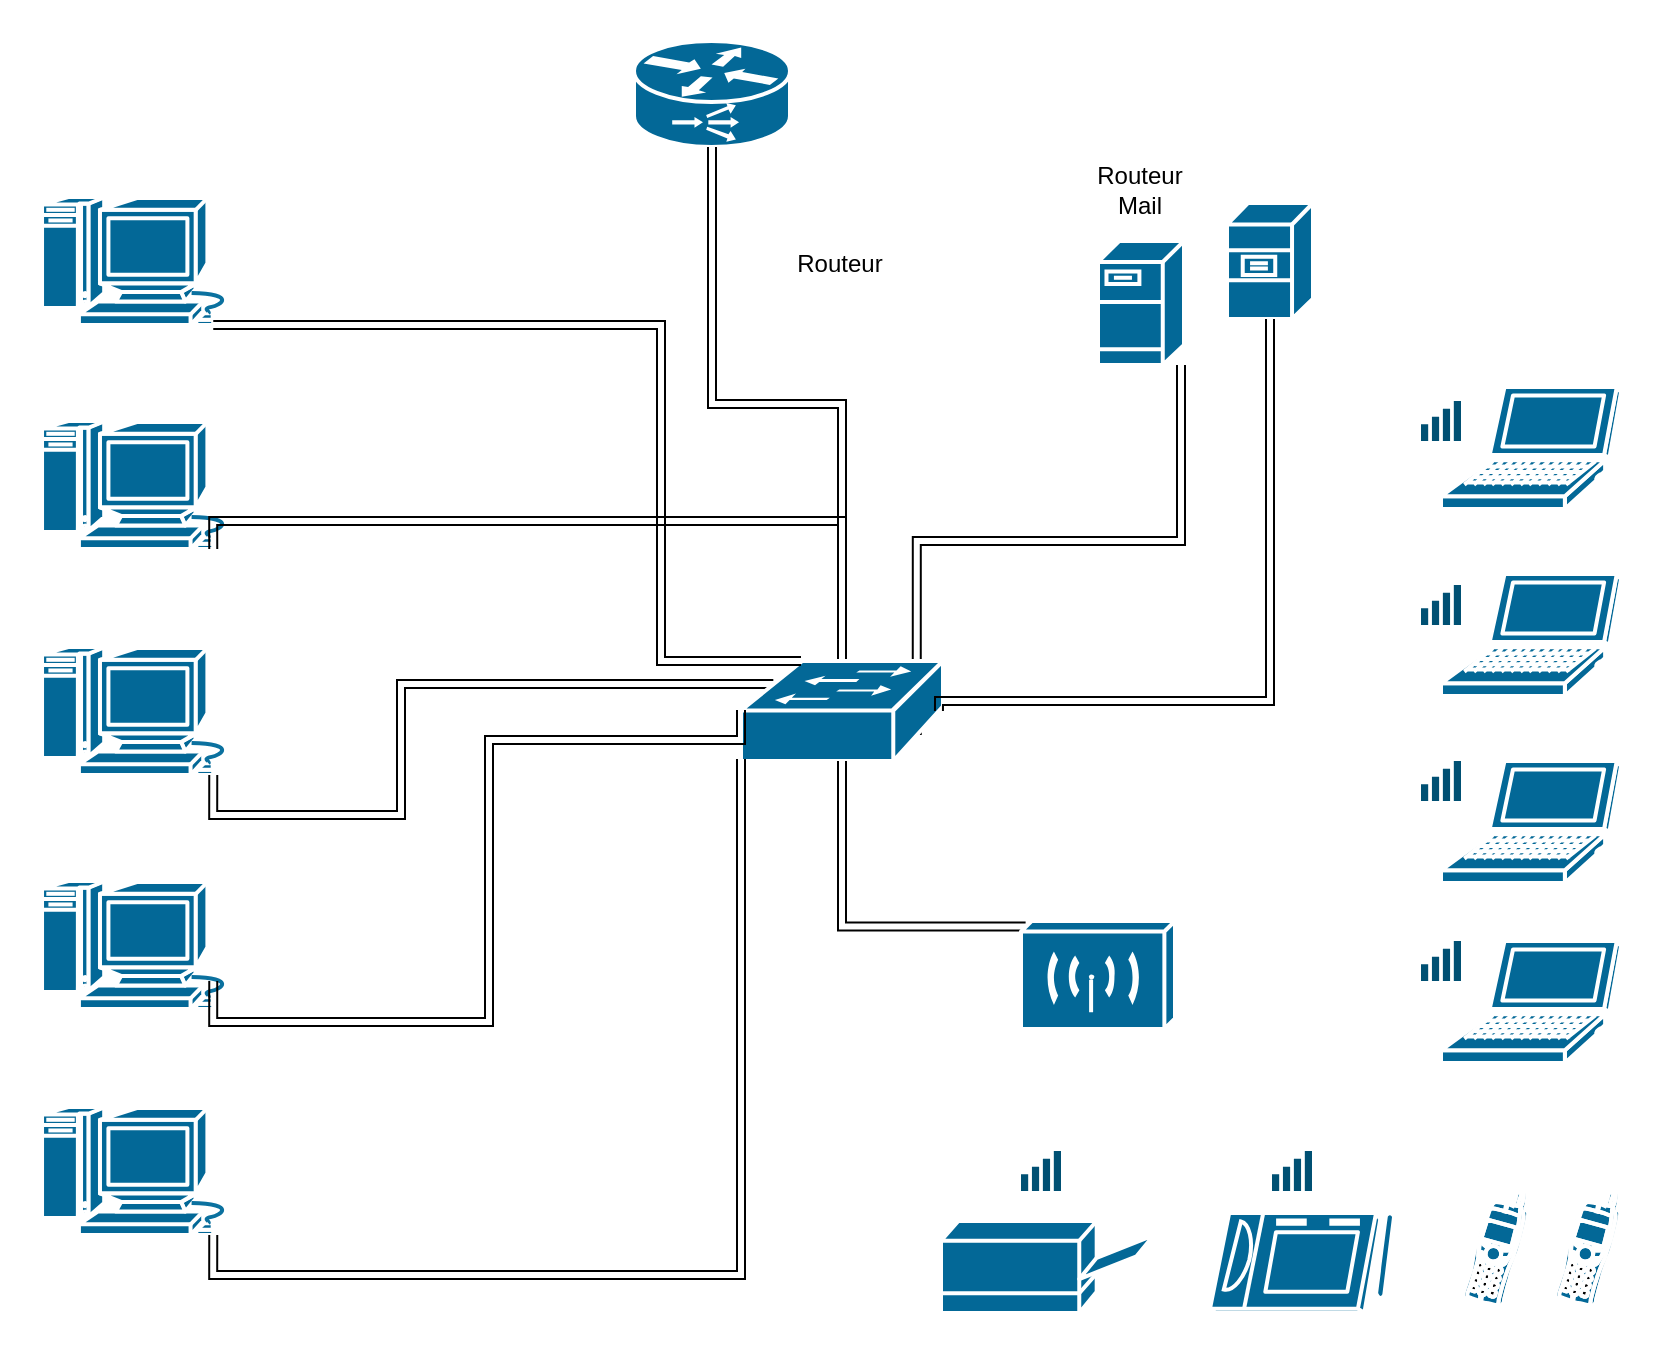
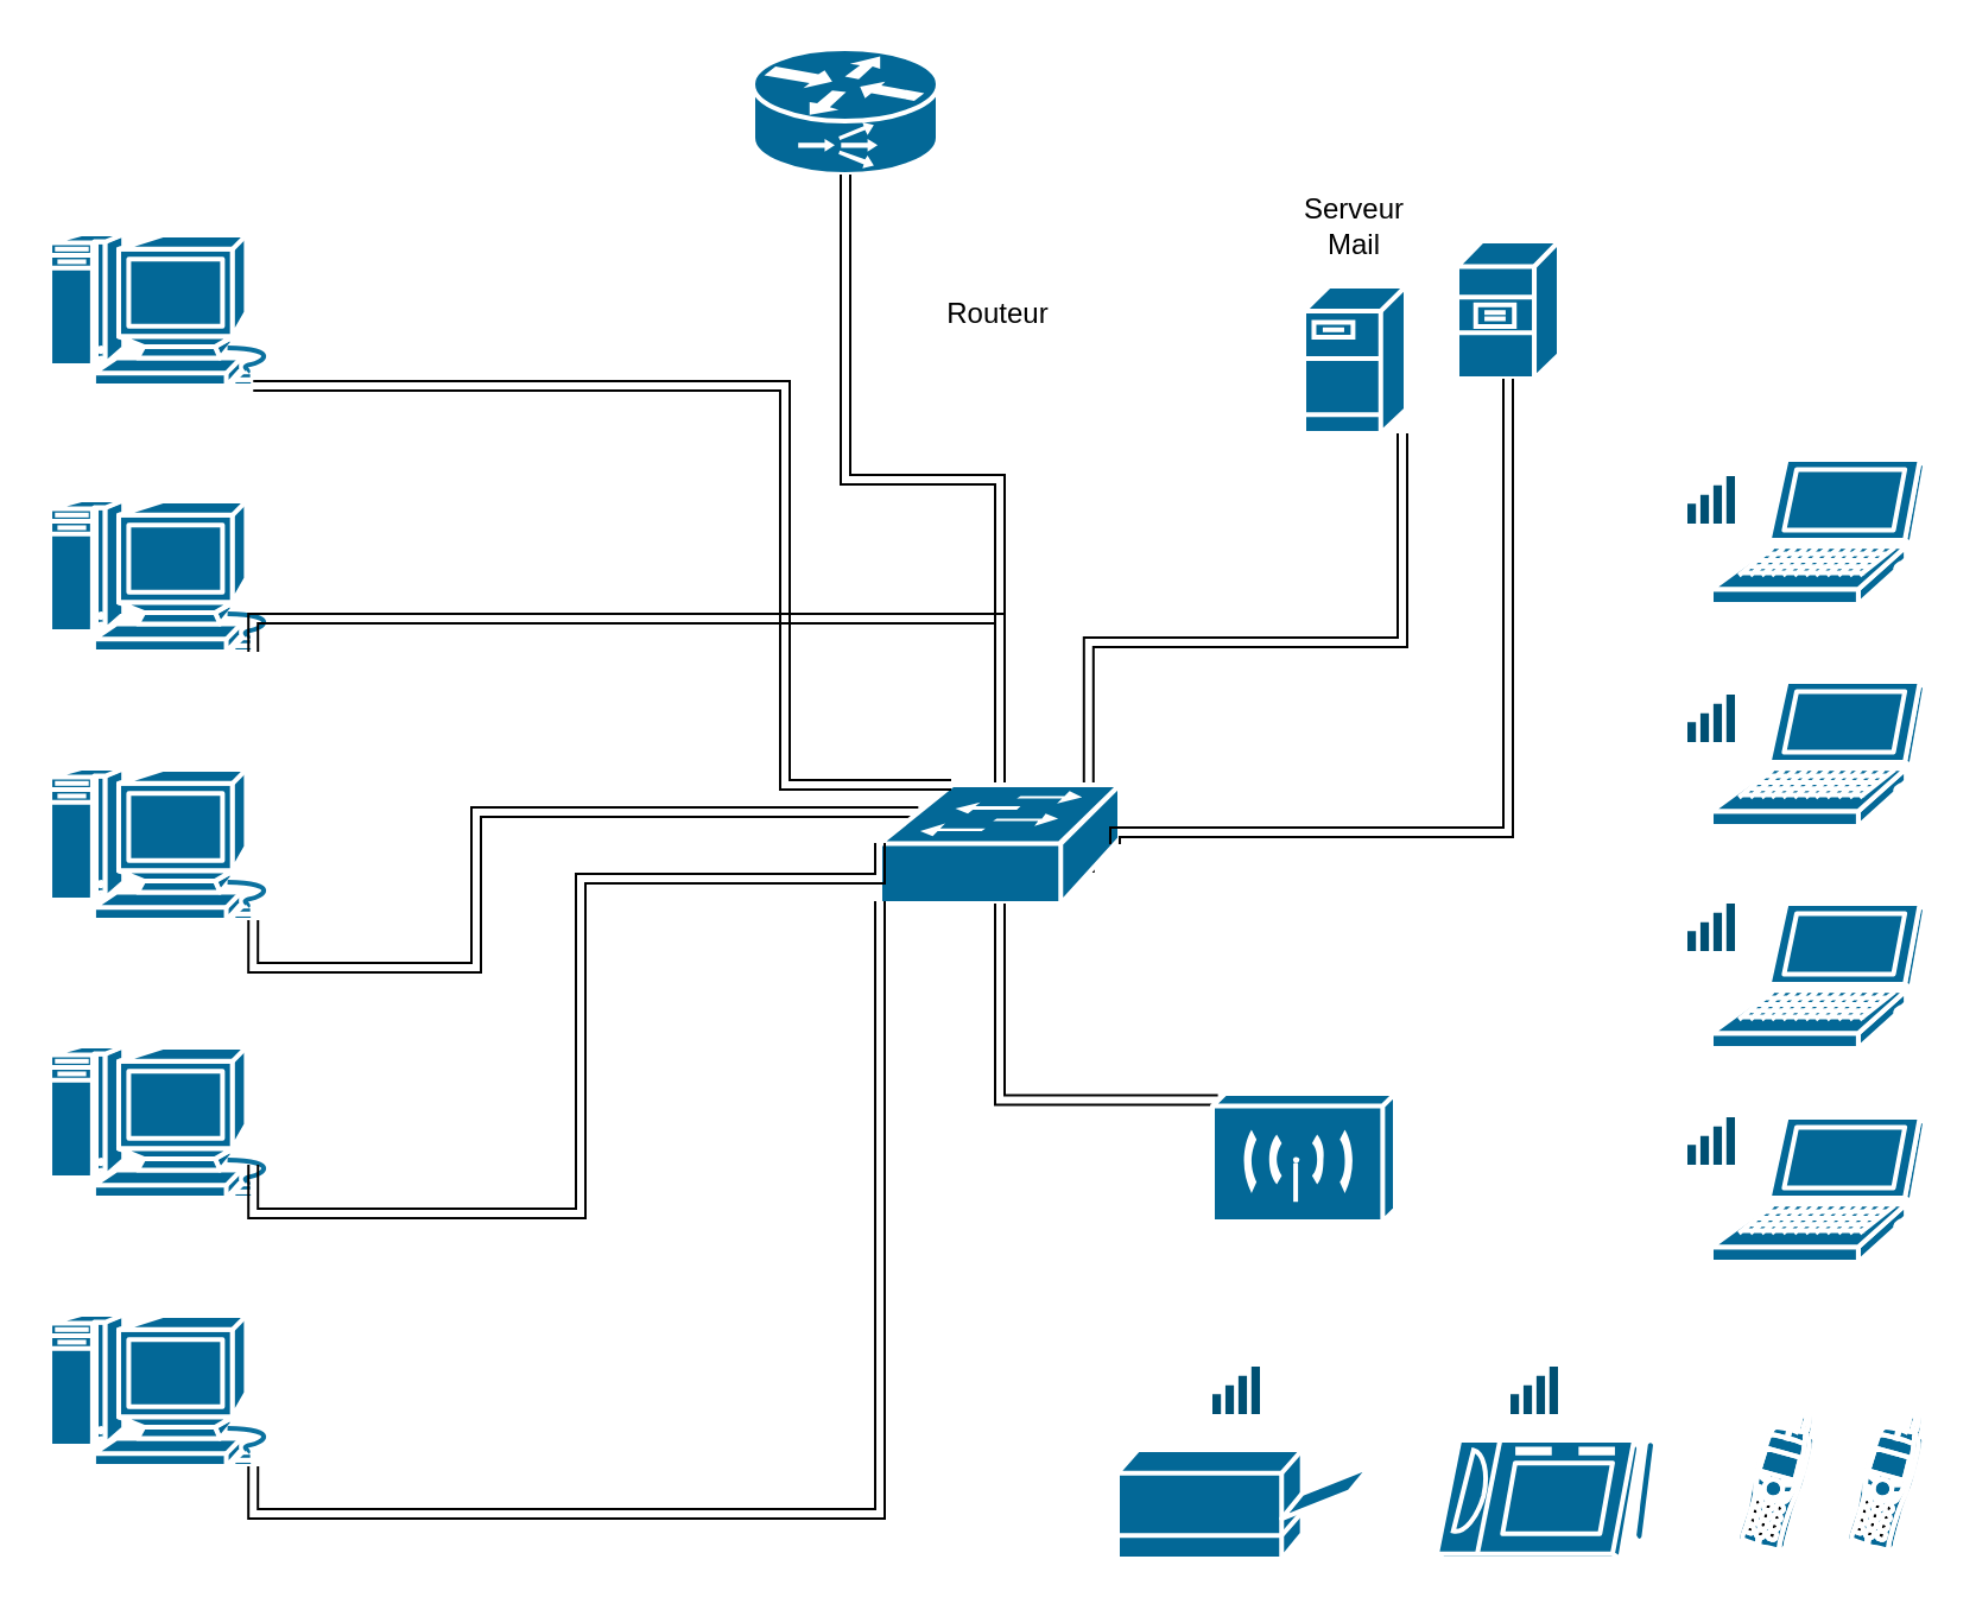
  <mxCell id="0" />
  <mxCell id="1" parent="0" />
  <mxCell id="2" value="" style="shape=mxgraph.cisco.computers_and_peripherals.laptop;sketch=0;html=1;pointerEvents=1;dashed=0;fillColor=#036897;strokeColor=#ffffff;strokeWidth=2;verticalLabelPosition=bottom;verticalAlign=top;align=center;outlineConnect=0;" vertex="1" parent="1"><mxGeometry x="720" y="286.5" width="90" height="61" as="geometry" /></mxCell>
  <mxCell id="3" value="" style="shape=mxgraph.cisco.computers_and_peripherals.laptop;sketch=0;html=1;pointerEvents=1;dashed=0;fillColor=#036897;strokeColor=#ffffff;strokeWidth=2;verticalLabelPosition=bottom;verticalAlign=top;align=center;outlineConnect=0;" vertex="1" parent="1"><mxGeometry x="720" y="380" width="90" height="61" as="geometry" /></mxCell>
  <mxCell id="4" value="" style="shape=mxgraph.cisco.computers_and_peripherals.laptop;sketch=0;html=1;pointerEvents=1;dashed=0;fillColor=#036897;strokeColor=#ffffff;strokeWidth=2;verticalLabelPosition=bottom;verticalAlign=top;align=center;outlineConnect=0;" vertex="1" parent="1"><mxGeometry x="720" y="470" width="90" height="61" as="geometry" /></mxCell>
  <mxCell id="5" value="" style="shape=mxgraph.cisco.computers_and_peripherals.laptop;sketch=0;html=1;pointerEvents=1;dashed=0;fillColor=#036897;strokeColor=#ffffff;strokeWidth=2;verticalLabelPosition=bottom;verticalAlign=top;align=center;outlineConnect=0;" vertex="1" parent="1"><mxGeometry x="720" y="193" width="90" height="61" as="geometry" /></mxCell>
  <mxCell id="6" value="" style="shape=mxgraph.cisco.computers_and_peripherals.printer;sketch=0;html=1;pointerEvents=1;dashed=0;fillColor=#036897;strokeColor=#ffffff;strokeWidth=2;verticalLabelPosition=bottom;verticalAlign=top;align=center;outlineConnect=0;" vertex="1" parent="1"><mxGeometry x="470" y="610" width="106.5" height="46" as="geometry" /></mxCell>
  <mxCell id="7" value="" style="shape=mxgraph.cisco.computers_and_peripherals.macintosh;sketch=0;html=1;pointerEvents=1;dashed=0;fillColor=#036897;strokeColor=#ffffff;strokeWidth=2;verticalLabelPosition=bottom;verticalAlign=top;align=center;outlineConnect=0;" vertex="1" parent="1"><mxGeometry x="20" y="553" width="99" height="64" as="geometry" /></mxCell>
  <mxCell id="8" value="" style="shape=mxgraph.cisco.computers_and_peripherals.macintosh;sketch=0;html=1;pointerEvents=1;dashed=0;fillColor=#036897;strokeColor=#ffffff;strokeWidth=2;verticalLabelPosition=bottom;verticalAlign=top;align=center;outlineConnect=0;" vertex="1" parent="1"><mxGeometry x="20" y="440" width="99" height="64" as="geometry" /></mxCell>
  <mxCell id="9" value="" style="shape=mxgraph.cisco.computers_and_peripherals.macintosh;sketch=0;html=1;pointerEvents=1;dashed=0;fillColor=#036897;strokeColor=#ffffff;strokeWidth=2;verticalLabelPosition=bottom;verticalAlign=top;align=center;outlineConnect=0;" vertex="1" parent="1"><mxGeometry x="20" y="323" width="99" height="64" as="geometry" /></mxCell>
  <mxCell id="10" value="" style="shape=mxgraph.cisco.computers_and_peripherals.macintosh;sketch=0;html=1;pointerEvents=1;dashed=0;fillColor=#036897;strokeColor=#ffffff;strokeWidth=2;verticalLabelPosition=bottom;verticalAlign=top;align=center;outlineConnect=0;" vertex="1" parent="1"><mxGeometry x="20" y="210" width="99" height="64" as="geometry" /></mxCell>
  <mxCell id="11" value="" style="shape=mxgraph.cisco.computers_and_peripherals.macintosh;sketch=0;html=1;pointerEvents=1;dashed=0;fillColor=#036897;strokeColor=#ffffff;strokeWidth=2;verticalLabelPosition=bottom;verticalAlign=top;align=center;outlineConnect=0;" vertex="1" parent="1"><mxGeometry x="20" y="98" width="99" height="64" as="geometry" /></mxCell>
  <mxCell id="12" value="" style="shape=mxgraph.cisco.computers_and_peripherals.tablet;sketch=0;html=1;pointerEvents=1;dashed=0;fillColor=#036897;strokeColor=#ffffff;strokeWidth=2;verticalLabelPosition=bottom;verticalAlign=top;align=center;outlineConnect=0;" vertex="1" parent="1"><mxGeometry x="604.5" y="606" width="91" height="50" as="geometry" /></mxCell>
  <mxCell id="13" value="" style="points=[[0,0.58,0],[0.09,0.58,0],[0.36,0.39,0],[0.64,0.195,0],[0.91,0,0],[1,0,0],[1,0.25,0],[1,0.5,0],[1,0.75,0],[1,1,0],[0,1,0],[0.09,1,0],[0.36,1,0],[0.64,1,0],[0.91,1,0],[0,0.79,0]];verticalLabelPosition=bottom;sketch=0;html=1;verticalAlign=top;aspect=fixed;align=center;pointerEvents=1;shape=mxgraph.cisco19.wifi_indicator;fillColor=#005073;strokeColor=none;" vertex="1" parent="1"><mxGeometry x="710" y="200" width="20" height="20" as="geometry" /></mxCell>
  <mxCell id="14" value="" style="points=[[0,0.58,0],[0.09,0.58,0],[0.36,0.39,0],[0.64,0.195,0],[0.91,0,0],[1,0,0],[1,0.25,0],[1,0.5,0],[1,0.75,0],[1,1,0],[0,1,0],[0.09,1,0],[0.36,1,0],[0.64,1,0],[0.91,1,0],[0,0.79,0]];verticalLabelPosition=bottom;sketch=0;html=1;verticalAlign=top;aspect=fixed;align=center;pointerEvents=1;shape=mxgraph.cisco19.wifi_indicator;fillColor=#005073;strokeColor=none;" vertex="1" parent="1"><mxGeometry x="710" y="292" width="20" height="20" as="geometry" /></mxCell>
  <mxCell id="15" value="" style="points=[[0,0.58,0],[0.09,0.58,0],[0.36,0.39,0],[0.64,0.195,0],[0.91,0,0],[1,0,0],[1,0.25,0],[1,0.5,0],[1,0.75,0],[1,1,0],[0,1,0],[0.09,1,0],[0.36,1,0],[0.64,1,0],[0.91,1,0],[0,0.79,0]];verticalLabelPosition=bottom;sketch=0;html=1;verticalAlign=top;aspect=fixed;align=center;pointerEvents=1;shape=mxgraph.cisco19.wifi_indicator;fillColor=#005073;strokeColor=none;" vertex="1" parent="1"><mxGeometry x="710" y="380" width="20" height="20" as="geometry" /></mxCell>
  <mxCell id="16" value="" style="points=[[0,0.58,0],[0.09,0.58,0],[0.36,0.39,0],[0.64,0.195,0],[0.91,0,0],[1,0,0],[1,0.25,0],[1,0.5,0],[1,0.75,0],[1,1,0],[0,1,0],[0.09,1,0],[0.36,1,0],[0.64,1,0],[0.91,1,0],[0,0.79,0]];verticalLabelPosition=bottom;sketch=0;html=1;verticalAlign=top;aspect=fixed;align=center;pointerEvents=1;shape=mxgraph.cisco19.wifi_indicator;fillColor=#005073;strokeColor=none;" vertex="1" parent="1"><mxGeometry x="710" y="470" width="20" height="20" as="geometry" /></mxCell>
  <mxCell id="17" value="" style="points=[[0,0.58,0],[0.09,0.58,0],[0.36,0.39,0],[0.64,0.195,0],[0.91,0,0],[1,0,0],[1,0.25,0],[1,0.5,0],[1,0.75,0],[1,1,0],[0,1,0],[0.09,1,0],[0.36,1,0],[0.64,1,0],[0.91,1,0],[0,0.79,0]];verticalLabelPosition=bottom;sketch=0;html=1;verticalAlign=top;aspect=fixed;align=center;pointerEvents=1;shape=mxgraph.cisco19.wifi_indicator;fillColor=#005073;strokeColor=none;" vertex="1" parent="1"><mxGeometry x="635.5" y="575" width="20" height="20" as="geometry" /></mxCell>
  <mxCell id="18" value="" style="points=[[0,0.58,0],[0.09,0.58,0],[0.36,0.39,0],[0.64,0.195,0],[0.91,0,0],[1,0,0],[1,0.25,0],[1,0.5,0],[1,0.75,0],[1,1,0],[0,1,0],[0.09,1,0],[0.36,1,0],[0.64,1,0],[0.91,1,0],[0,0.79,0]];verticalLabelPosition=bottom;sketch=0;html=1;verticalAlign=top;aspect=fixed;align=center;pointerEvents=1;shape=mxgraph.cisco19.wifi_indicator;fillColor=#005073;strokeColor=none;" vertex="1" parent="1"><mxGeometry x="510" y="575" width="20" height="20" as="geometry" /></mxCell>
  <mxCell id="19" style="edgeStyle=orthogonalEdgeStyle;shape=link;rounded=0;orthogonalLoop=1;jettySize=auto;html=1;entryX=0.87;entryY=0.74;entryDx=0;entryDy=0;entryPerimeter=0;" edge="1" parent="1" source="20" target="25"><mxGeometry relative="1" as="geometry"><mxPoint x="530" y="380" as="targetPoint" /><Array as="points"><mxPoint x="590" y="270" /><mxPoint x="458" y="270" /></Array></mxGeometry></mxCell>
  <mxCell id="20" value="" style="shape=mxgraph.cisco.servers.fileserver;sketch=0;html=1;pointerEvents=1;dashed=0;fillColor=#036897;strokeColor=#ffffff;strokeWidth=2;verticalLabelPosition=bottom;verticalAlign=top;align=center;outlineConnect=0;" vertex="1" parent="1"><mxGeometry x="548.5" y="120" width="43" height="62" as="geometry" /></mxCell>
  <mxCell id="21" value="" style="shape=mxgraph.cisco.routers.content_service_router;sketch=0;html=1;pointerEvents=1;dashed=0;fillColor=#036897;strokeColor=#ffffff;strokeWidth=2;verticalLabelPosition=bottom;verticalAlign=top;align=center;outlineConnect=0;" vertex="1" parent="1"><mxGeometry x="316.5" y="20" width="78" height="53" as="geometry" /></mxCell>
  <mxCell id="22" style="edgeStyle=orthogonalEdgeStyle;shape=link;rounded=0;orthogonalLoop=1;jettySize=auto;html=1;exitX=0.16;exitY=0.23;exitDx=0;exitDy=0;exitPerimeter=0;entryX=0.87;entryY=1;entryDx=0;entryDy=0;entryPerimeter=0;" edge="1" parent="1" source="25" target="9"><mxGeometry relative="1" as="geometry"><mxPoint x="120" y="355" as="targetPoint" /><Array as="points"><mxPoint x="200" y="341" /><mxPoint x="200" y="407" /><mxPoint x="106" y="407" /></Array></mxGeometry></mxCell>
  <mxCell id="23" style="edgeStyle=orthogonalEdgeStyle;shape=link;rounded=0;orthogonalLoop=1;jettySize=auto;html=1;exitX=0.5;exitY=0;exitDx=0;exitDy=0;exitPerimeter=0;entryX=0.87;entryY=1;entryDx=0;entryDy=0;entryPerimeter=0;" edge="1" parent="1" source="25" target="10"><mxGeometry relative="1" as="geometry"><Array as="points"><mxPoint x="420" y="260" /><mxPoint x="106" y="260" /></Array></mxGeometry></mxCell>
  <mxCell id="24" style="edgeStyle=orthogonalEdgeStyle;shape=link;rounded=0;orthogonalLoop=1;jettySize=auto;html=1;exitX=0.5;exitY=0;exitDx=0;exitDy=0;exitPerimeter=0;" edge="1" parent="1" source="25" target="21"><mxGeometry relative="1" as="geometry" /></mxCell>
  <mxCell id="25" value="" style="shape=mxgraph.cisco.switches.workgroup_switch;sketch=0;html=1;pointerEvents=1;dashed=0;fillColor=#036897;strokeColor=#ffffff;strokeWidth=2;verticalLabelPosition=bottom;verticalAlign=top;align=center;outlineConnect=0;" vertex="1" parent="1"><mxGeometry x="370" y="330" width="101" height="50" as="geometry" /></mxCell>
  <mxCell id="26" style="edgeStyle=orthogonalEdgeStyle;shape=link;rounded=0;orthogonalLoop=1;jettySize=auto;html=1;exitX=0;exitY=0.98;exitDx=0;exitDy=0;exitPerimeter=0;entryX=0.87;entryY=1;entryDx=0;entryDy=0;entryPerimeter=0;" edge="1" parent="1" source="25" target="7"><mxGeometry relative="1" as="geometry" /></mxCell>
  <mxCell id="27" style="edgeStyle=orthogonalEdgeStyle;shape=link;rounded=0;orthogonalLoop=1;jettySize=auto;html=1;exitX=0;exitY=0.5;exitDx=0;exitDy=0;exitPerimeter=0;entryX=0.87;entryY=1;entryDx=0;entryDy=0;entryPerimeter=0;" edge="1" parent="1"><mxGeometry relative="1" as="geometry"><mxPoint x="370" y="354.5" as="sourcePoint" /><mxPoint x="106.13" y="490" as="targetPoint" /><Array as="points"><mxPoint x="370" y="369.5" /><mxPoint x="244" y="369.5" /><mxPoint x="244" y="510.5" /><mxPoint x="106" y="510.5" /></Array></mxGeometry></mxCell>
  <mxCell id="28" style="edgeStyle=orthogonalEdgeStyle;shape=link;rounded=0;orthogonalLoop=1;jettySize=auto;html=1;entryX=0.87;entryY=1;entryDx=0;entryDy=0;entryPerimeter=0;" edge="1" parent="1" target="11"><mxGeometry relative="1" as="geometry"><mxPoint x="400" y="330" as="sourcePoint" /><Array as="points"><mxPoint x="330" y="330" /><mxPoint x="330" y="162" /></Array></mxGeometry></mxCell>
- <mxCell id="29" value="Routeur Mail" style="text;strokeColor=none;align=center;fillColor=none;html=1;verticalAlign=middle;whiteSpace=wrap;rounded=0;" vertex="1" parent="1"><mxGeometry x="540" y="80" width="60" height="30" as="geometry" /></mxCell>
+ <mxCell id="29" value="Serveur Mail" style="text;strokeColor=none;align=center;fillColor=none;html=1;verticalAlign=middle;whiteSpace=wrap;rounded=0;" vertex="1" parent="1"><mxGeometry x="540" y="80" width="60" height="30" as="geometry" /></mxCell>
  <mxCell id="30" value="Routeur" style="text;strokeColor=none;align=center;fillColor=none;html=1;verticalAlign=middle;whiteSpace=wrap;rounded=0;" vertex="1" parent="1"><mxGeometry x="389.5" y="116.5" width="60" height="30" as="geometry" /></mxCell>
  <mxCell id="31" value="" style="shape=mxgraph.cisco.servers.file_server;sketch=0;html=1;pointerEvents=1;dashed=0;fillColor=#036897;strokeColor=#ffffff;strokeWidth=2;verticalLabelPosition=bottom;verticalAlign=top;align=center;outlineConnect=0;" vertex="1" parent="1"><mxGeometry x="613" y="101" width="43" height="58" as="geometry" /></mxCell>
  <mxCell id="32" style="edgeStyle=orthogonalEdgeStyle;shape=link;rounded=0;orthogonalLoop=1;jettySize=auto;html=1;exitX=0.5;exitY=1;exitDx=0;exitDy=0;exitPerimeter=0;entryX=0.98;entryY=0.5;entryDx=0;entryDy=0;entryPerimeter=0;" edge="1" parent="1" source="31" target="25"><mxGeometry relative="1" as="geometry"><Array as="points"><mxPoint x="634" y="350" /><mxPoint x="469" y="350" /></Array></mxGeometry></mxCell>
  <mxCell id="33" style="edgeStyle=orthogonalEdgeStyle;shape=link;rounded=0;orthogonalLoop=1;jettySize=auto;html=1;exitX=0.03;exitY=0.05;exitDx=0;exitDy=0;exitPerimeter=0;" edge="1" parent="1" source="34" target="25"><mxGeometry relative="1" as="geometry" /></mxCell>
  <mxCell id="34" value="" style="shape=mxgraph.cisco.wireless.wireless_transport;sketch=0;html=1;pointerEvents=1;dashed=0;fillColor=#036897;strokeColor=#ffffff;strokeWidth=2;verticalLabelPosition=bottom;verticalAlign=top;align=center;outlineConnect=0;" vertex="1" parent="1"><mxGeometry x="510" y="460" width="77" height="54" as="geometry" /></mxCell>
  <mxCell id="35" value="" style="shape=mxgraph.cisco.modems_and_phones.cell_phone;sketch=0;html=1;pointerEvents=1;dashed=0;fillColor=#036897;strokeColor=#ffffff;strokeWidth=2;verticalLabelPosition=bottom;verticalAlign=top;align=center;outlineConnect=0;" vertex="1" parent="1"><mxGeometry x="730" y="595" width="34" height="58" as="geometry" /></mxCell>
  <mxCell id="36" value="" style="shape=mxgraph.cisco.modems_and_phones.cell_phone;sketch=0;html=1;pointerEvents=1;dashed=0;fillColor=#036897;strokeColor=#ffffff;strokeWidth=2;verticalLabelPosition=bottom;verticalAlign=top;align=center;outlineConnect=0;" vertex="1" parent="1"><mxGeometry x="776" y="595" width="34" height="58" as="geometry" /></mxCell>
